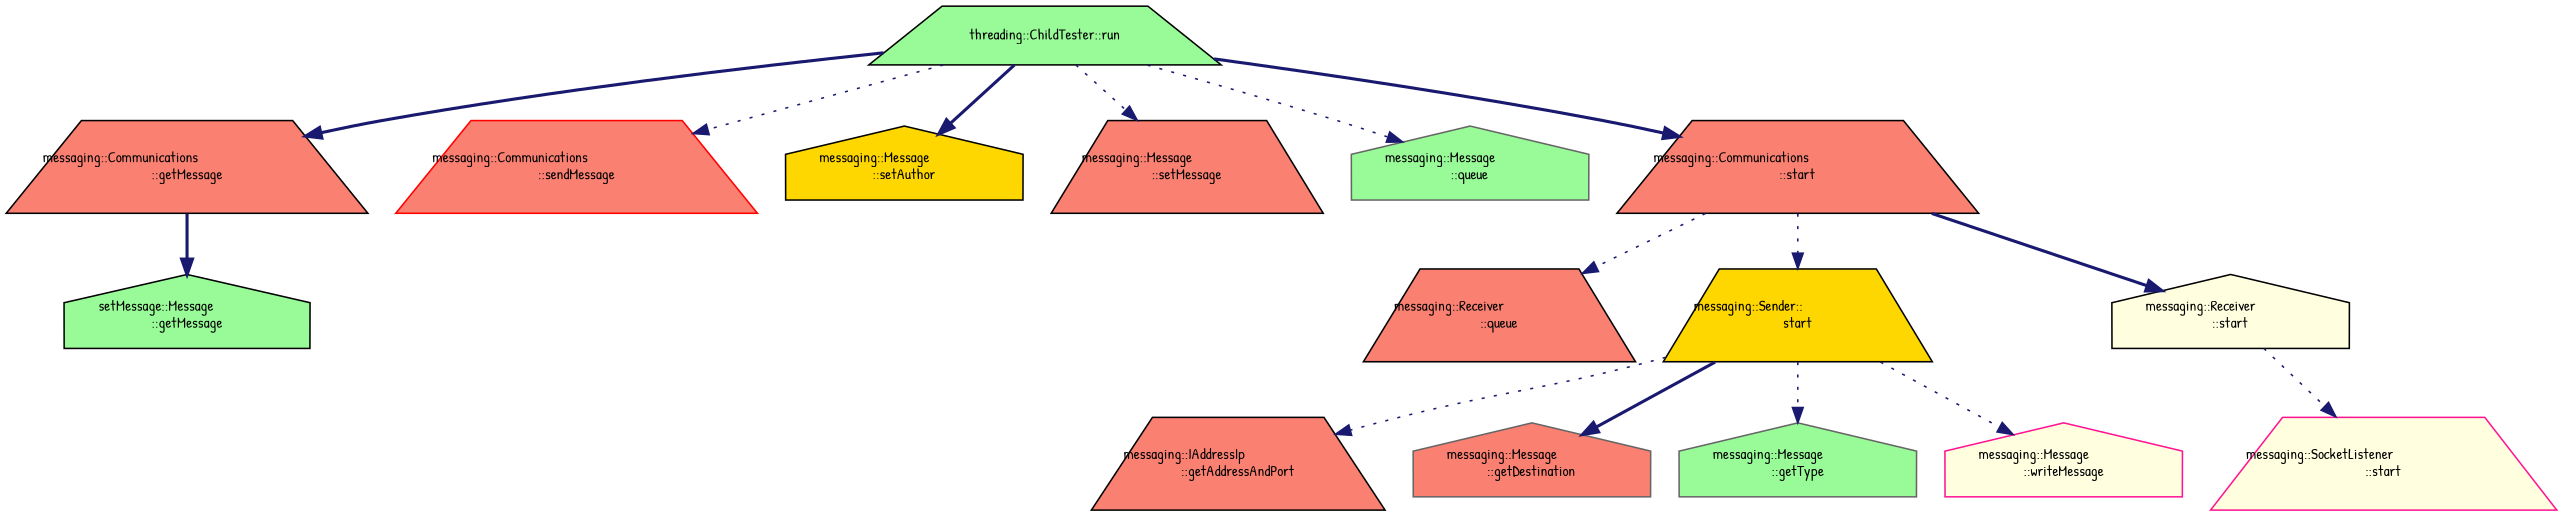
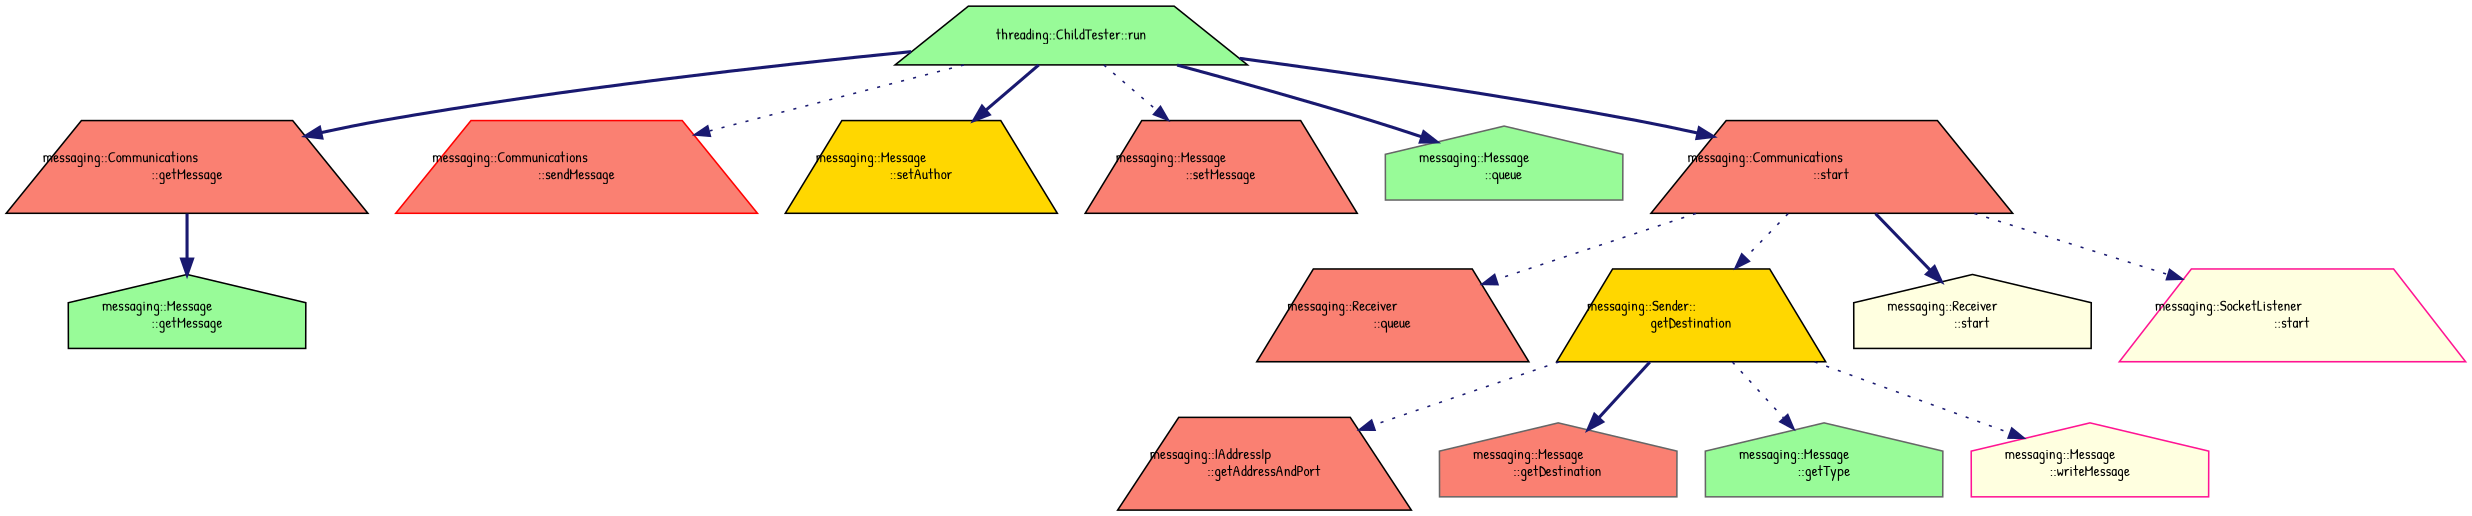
  digraph {
    fontname="Patrick Hand"
    rankdir=TB
    node [color=black fillcolor=salmon fontname="Patrick Hand" fontsize=10 shape=trapezium style=filled]
    edge [color=midnightblue fontname="Patrick Hand" fontsize=10 labelfontname=Helvetica labelfontsize=10 style=dotted]
    n1 [fillcolor=palegreen fontcolor=black height=0.2 label="threading::ChildTester::run" width=0.4]
    n2 [height=0.2 label="messaging::Communications\l::getMessage" width=0.4]
    n3 [color=red height=0.2 label="messaging::Communications\l::sendMessage" width=0.4]
-   n4 [fillcolor=gold height=0.2 label="messaging::Message\l::setAuthor" shape=house width=0.4]
+   n4 [fillcolor=gold height=0.2 label="messaging::Message\l::setAuthor" width=0.4]
    n5 [height=0.2 label="messaging::Message\l::setMessage" width=0.4]
    n6 [color=gray40 fillcolor=palegreen height=0.2 label="messaging::Message\l::queue" shape=house width=0.4]
    n7 [height=0.2 label="messaging::Communications\l::start" width=0.4]
-   n8 [fillcolor=palegreen height=0.2 label="setMessage::Message\l::getMessage" shape=house width=0.4]
+   n8 [fillcolor=palegreen height=0.2 label="messaging::Message\l::getMessage" shape=house width=0.4]
    n9 [height=0.2 label="messaging::Receiver\l::queue" width=0.4]
-   n10 [fillcolor=gold height=0.2 label="messaging::Sender::\lstart" width=0.4]
+   n10 [fillcolor=gold height=0.2 label="messaging::Sender::\lgetDestination" width=0.4]
    n11 [fillcolor=lightyellow height=0.2 label="messaging::Receiver\l::start" shape=house width=0.4]
    n12 [height=0.2 label="messaging::IAddressIp\l::getAddressAndPort" width=0.4]
    n13 [color=gray40 height=0.2 label="messaging::Message\l::getDestination" shape=house width=0.4]
    n14 [color=gray40 fillcolor=palegreen height=0.2 label="messaging::Message\l::getType" shape=house width=0.4]
    n15 [color=deeppink fillcolor=lightyellow height=0.2 label="messaging::Message\l::writeMessage" shape=house width=0.4]
    n16 [color=deeppink fillcolor=lightyellow height=0.2 label="messaging::SocketListener\l::start" width=0.4]
    n1 -> n2 [style=bold]
    n1 -> n3
    n1 -> n4 [style=bold]
    n1 -> n5
-   n1 -> n6
+   n1 -> n6 [style=bold]
    n1 -> n7 [style=bold]
    n2 -> n8 [style=bold]
    n7 -> n9
    n7 -> n10
    n7 -> n11 [style=bold]
    n10 -> n12
    n10 -> n13 [style=bold]
    n10 -> n14
    n10 -> n15
-   n11 -> n16
+   n7 -> n16
  }
